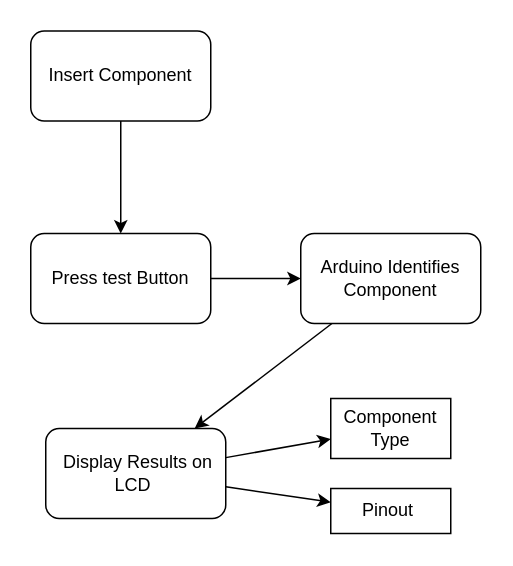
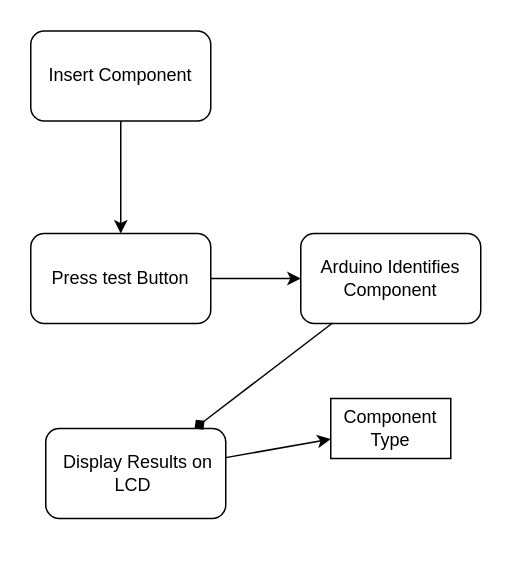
  <mxCell id="0" />
  <mxCell id="1" parent="0" />
  <mxCell id="2" value="Insert Component" style="rounded=1;whiteSpace=wrap;html=1;" vertex="1" parent="1"><mxGeometry x="20" y="20" width="120" height="60" as="geometry" /></mxCell>
  <mxCell id="3" value="Arduino Identifies Component" style="rounded=1;whiteSpace=wrap;html=1;" vertex="1" parent="1"><mxGeometry x="200" y="155" width="120" height="60" as="geometry" /></mxCell>
  <mxCell id="4" value="Press test Button" style="rounded=1;whiteSpace=wrap;html=1;" vertex="1" parent="1"><mxGeometry x="20" y="155" width="120" height="60" as="geometry" /></mxCell>
  <mxCell id="5" value="&amp;nbsp;Display Results on LCD&amp;nbsp;" style="rounded=1;whiteSpace=wrap;html=1;" vertex="1" parent="1"><mxGeometry x="30" y="285" width="120" height="60" as="geometry" /></mxCell>
  <mxCell id="6" value="" style="endArrow=classic;html=1;rounded=0;" edge="1" parent="1" source="2" target="4"><mxGeometry width="50" height="50" relative="1" as="geometry"><mxPoint x="250" y="235" as="sourcePoint" /><mxPoint x="300" y="185" as="targetPoint" /></mxGeometry></mxCell>
  <mxCell id="7" value="" style="endArrow=classic;html=1;rounded=0;" edge="1" parent="1" source="4" target="3"><mxGeometry width="50" height="50" relative="1" as="geometry"><mxPoint x="250" y="235" as="sourcePoint" /><mxPoint x="300" y="185" as="targetPoint" /></mxGeometry></mxCell>
- <mxCell id="8" value="" style="endArrow=classic;html=1;rounded=0;" edge="1" parent="1" source="3" target="5"><mxGeometry width="50" height="50" relative="1" as="geometry"><mxPoint x="280" y="215" as="sourcePoint" /><mxPoint x="300" y="185" as="targetPoint" /></mxGeometry></mxCell>
+ <mxCell id="8" value="" style="endArrow=diamond;html=1;rounded=0;" edge="1" parent="1" source="3" target="5"><mxGeometry width="50" height="50" relative="1" as="geometry"><mxPoint x="280" y="215" as="sourcePoint" /><mxPoint x="300" y="185" as="targetPoint" /></mxGeometry></mxCell>
  <mxCell id="9" value="Component Type" style="rounded=0;whiteSpace=wrap;html=1;" vertex="1" parent="1"><mxGeometry x="220" y="265" width="80" height="40" as="geometry" /></mxCell>
- <mxCell id="10" value="Pinout&amp;nbsp;" style="rounded=0;whiteSpace=wrap;html=1;" vertex="1" parent="1"><mxGeometry x="220" y="325" width="80" height="30" as="geometry" /></mxCell>
  <mxCell id="11" value="" style="endArrow=classic;html=1;rounded=0;" edge="1" parent="1" source="5" target="9"><mxGeometry width="50" height="50" relative="1" as="geometry"><mxPoint x="190" y="325" as="sourcePoint" /><mxPoint x="250" y="295" as="targetPoint" /></mxGeometry></mxCell>
- <mxCell id="12" value="" style="endArrow=classic;html=1;rounded=0;" edge="1" parent="1" source="5" target="10"><mxGeometry width="50" height="50" relative="1" as="geometry"><mxPoint x="250" y="335" as="sourcePoint" /><mxPoint x="300" y="285" as="targetPoint" /></mxGeometry></mxCell>
